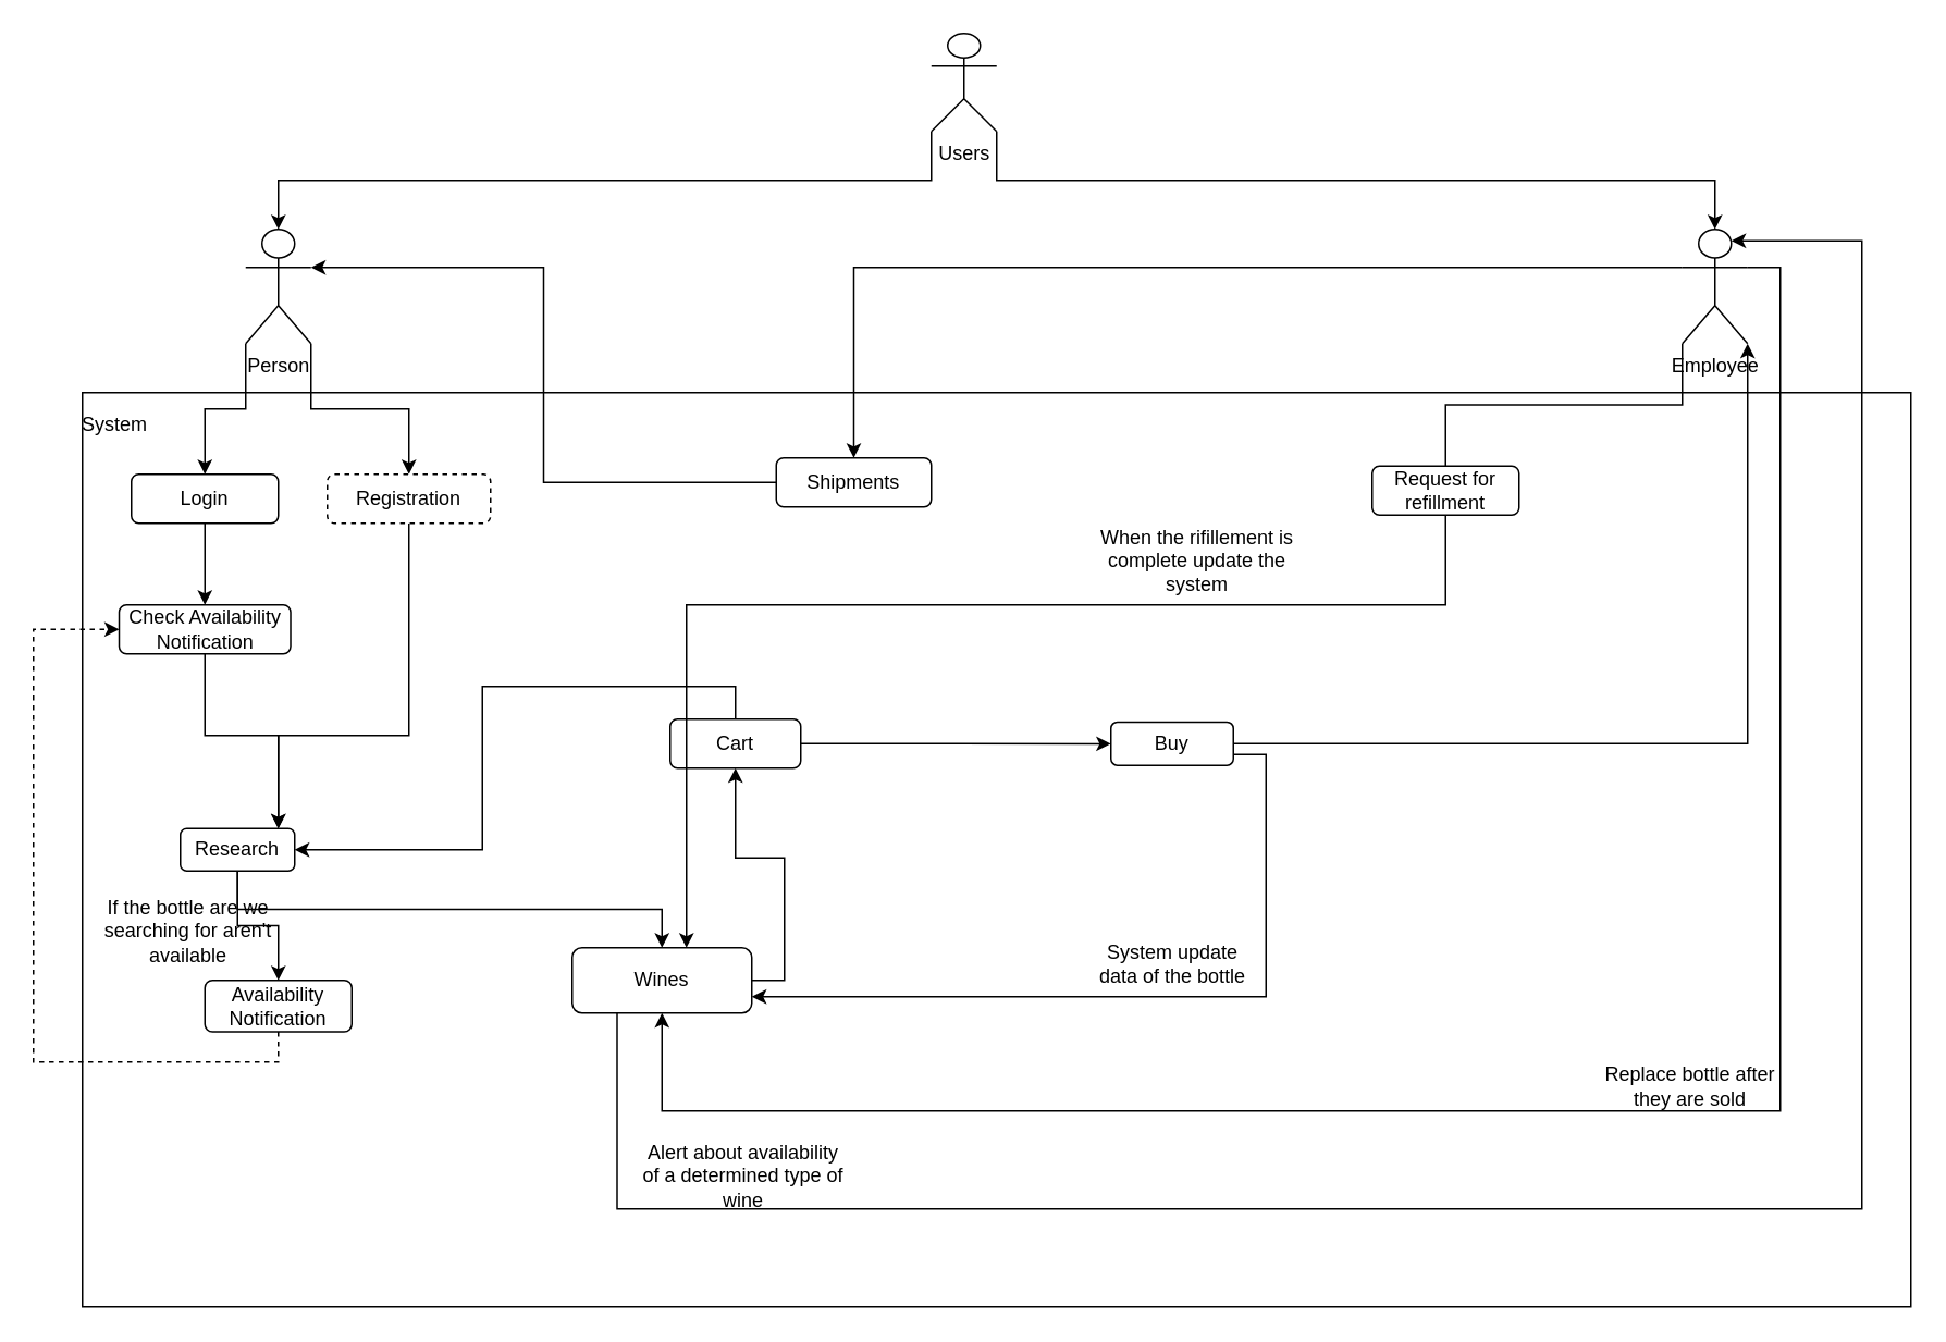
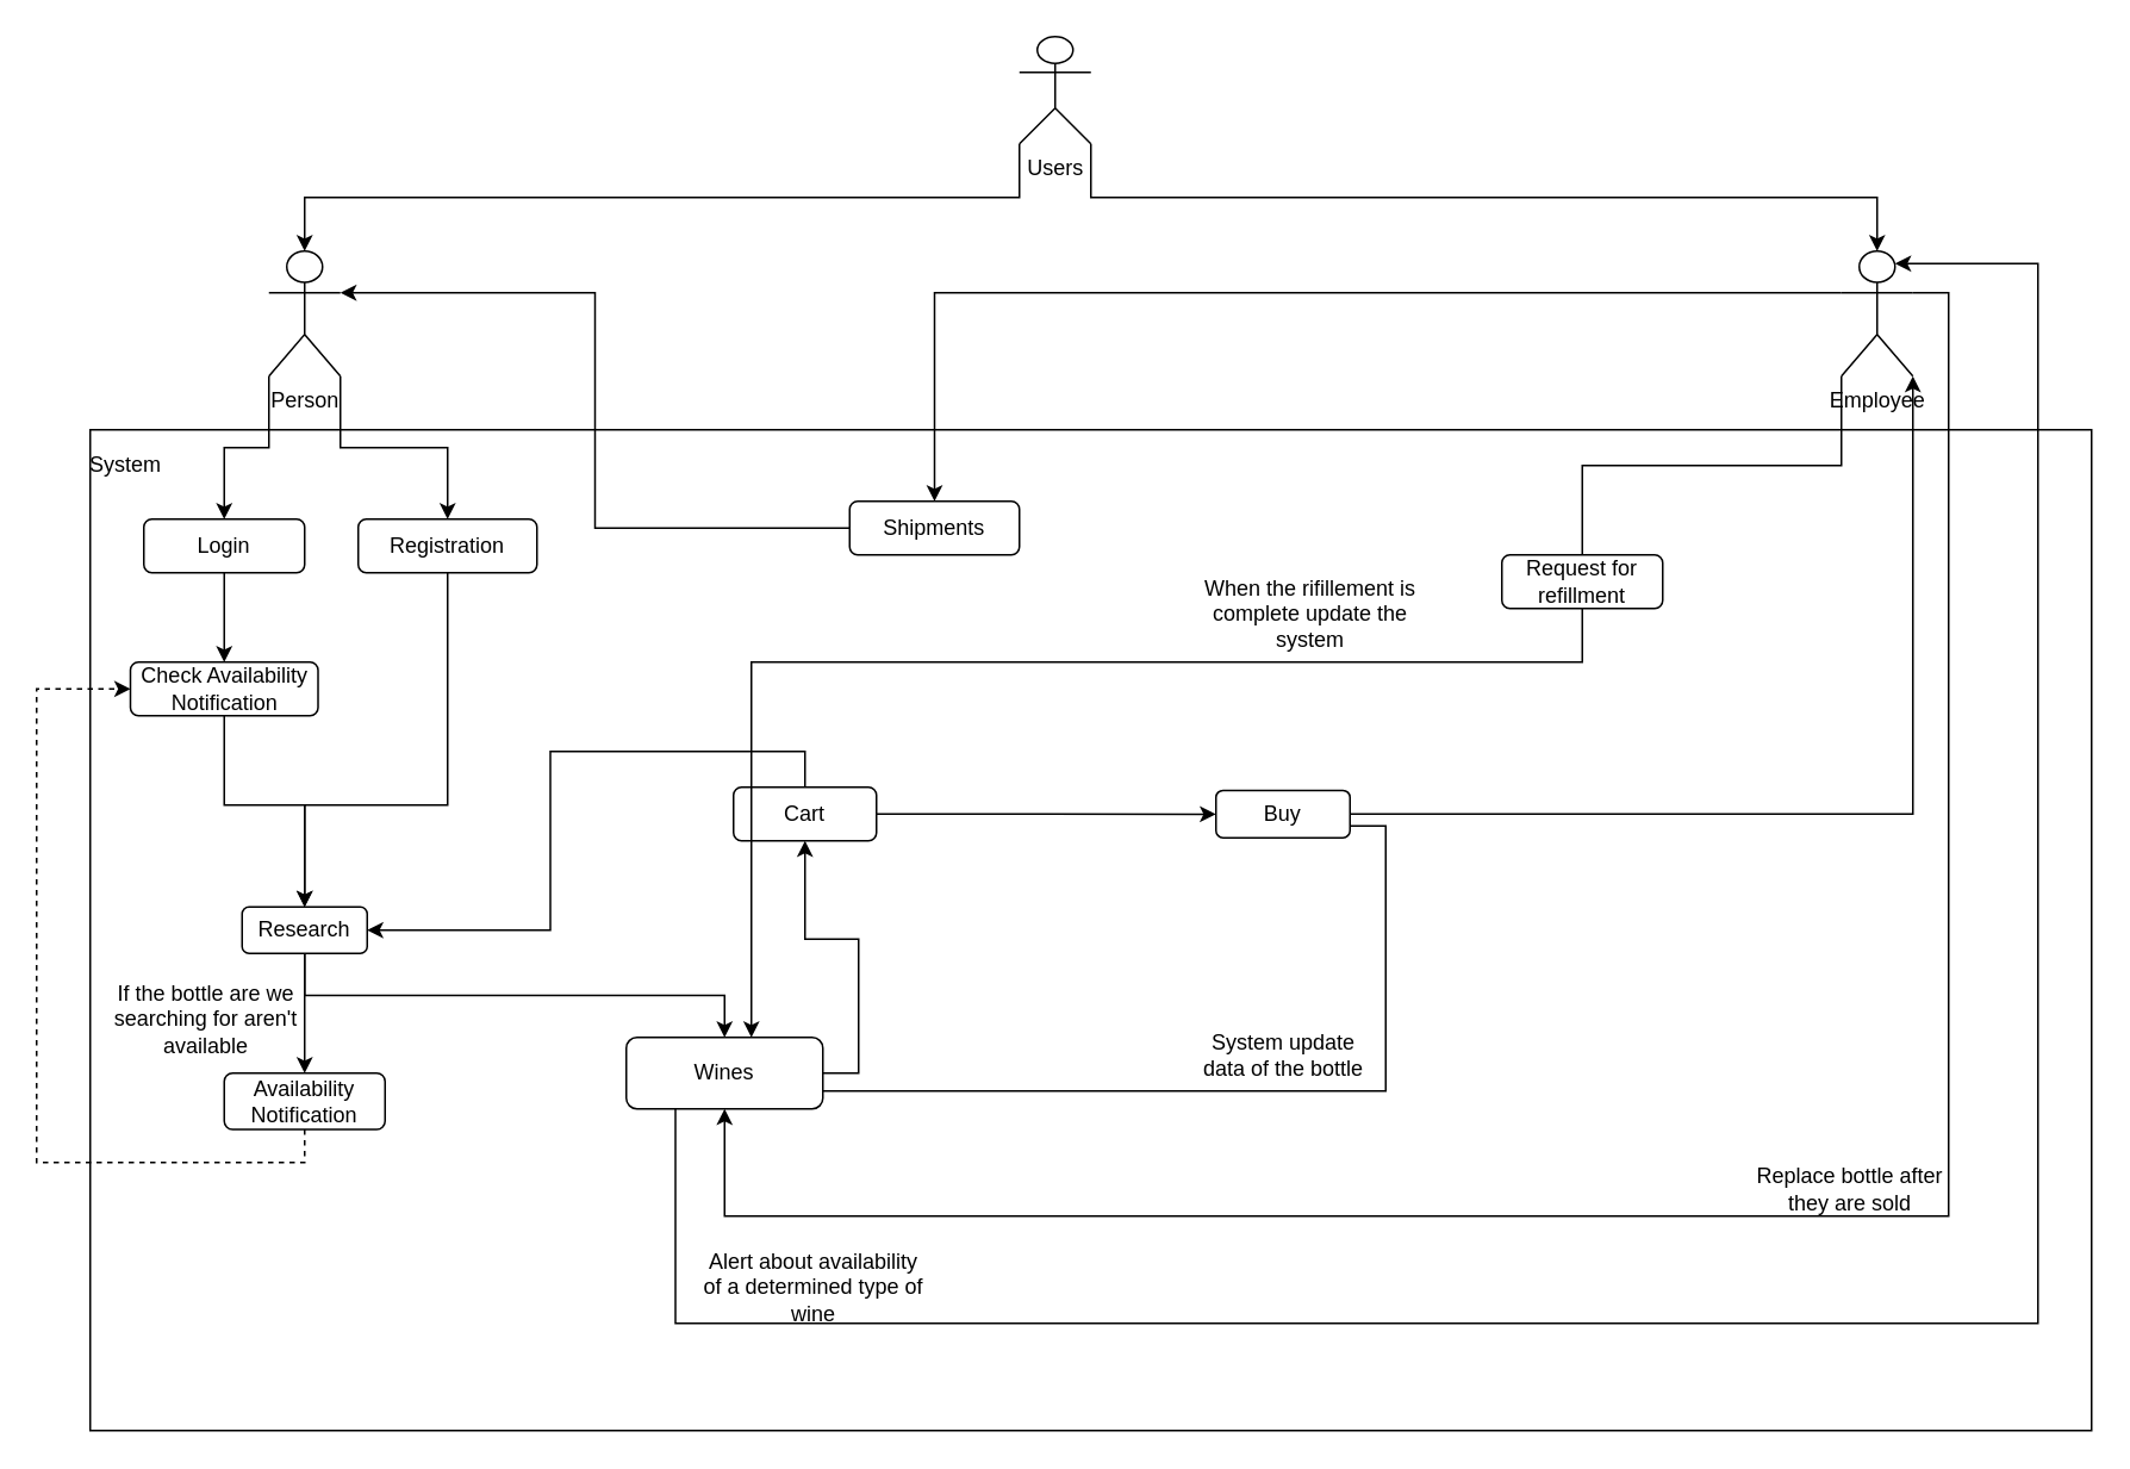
  <mxCell id="0" />
  <mxCell id="1" parent="0" />
  <mxCell id="2" value="" style="rounded=0;whiteSpace=wrap;html=1;" vertex="1" parent="1"><mxGeometry x="50" y="240" width="1120" height="560" as="geometry" /></mxCell>
  <mxCell id="3" style="edgeStyle=orthogonalEdgeStyle;rounded=0;orthogonalLoop=1;jettySize=auto;html=1;exitX=0;exitY=1;exitDx=0;exitDy=0;exitPerimeter=0;entryX=0.5;entryY=0;entryDx=0;entryDy=0;entryPerimeter=0;" edge="1" parent="1" source="5" target="8"><mxGeometry relative="1" as="geometry"><mxPoint x="450" y="140" as="targetPoint" /></mxGeometry></mxCell>
  <mxCell id="4" style="edgeStyle=orthogonalEdgeStyle;rounded=0;orthogonalLoop=1;jettySize=auto;html=1;exitX=1;exitY=1;exitDx=0;exitDy=0;exitPerimeter=0;" edge="1" parent="1" source="5" target="12"><mxGeometry relative="1" as="geometry"><mxPoint x="730" y="140" as="targetPoint" /></mxGeometry></mxCell>
  <mxCell id="5" value="Users" style="shape=umlActor;verticalLabelPosition=bottom;verticalAlign=top;html=1;outlineConnect=0;" vertex="1" parent="1"><mxGeometry x="570" y="20" width="40" height="60" as="geometry" /></mxCell>
  <mxCell id="6" style="edgeStyle=orthogonalEdgeStyle;rounded=0;orthogonalLoop=1;jettySize=auto;html=1;exitX=0;exitY=1;exitDx=0;exitDy=0;exitPerimeter=0;entryX=0.5;entryY=0;entryDx=0;entryDy=0;" edge="1" parent="1" source="8" target="37"><mxGeometry relative="1" as="geometry" /></mxCell>
  <mxCell id="7" style="edgeStyle=orthogonalEdgeStyle;rounded=0;orthogonalLoop=1;jettySize=auto;html=1;exitX=1;exitY=1;exitDx=0;exitDy=0;exitPerimeter=0;" edge="1" parent="1" source="8" target="15"><mxGeometry relative="1" as="geometry" /></mxCell>
  <mxCell id="8" value="Person" style="shape=umlActor;verticalLabelPosition=bottom;verticalAlign=top;html=1;outlineConnect=0;" vertex="1" parent="1"><mxGeometry x="150" y="140" width="40" height="70" as="geometry" /></mxCell>
  <mxCell id="9" style="edgeStyle=orthogonalEdgeStyle;rounded=0;orthogonalLoop=1;jettySize=auto;html=1;exitX=0;exitY=0.333;exitDx=0;exitDy=0;exitPerimeter=0;" edge="1" parent="1" source="12" target="23"><mxGeometry relative="1" as="geometry" /></mxCell>
  <mxCell id="10" style="edgeStyle=orthogonalEdgeStyle;rounded=0;orthogonalLoop=1;jettySize=auto;html=1;exitX=1;exitY=0.333;exitDx=0;exitDy=0;exitPerimeter=0;entryX=0.5;entryY=1;entryDx=0;entryDy=0;" edge="1" parent="1" source="12" target="26"><mxGeometry relative="1" as="geometry"><Array as="points"><mxPoint x="1090" y="163" /><mxPoint x="1090" y="680" /><mxPoint x="405" y="680" /></Array></mxGeometry></mxCell>
  <mxCell id="11" style="edgeStyle=orthogonalEdgeStyle;rounded=0;orthogonalLoop=1;jettySize=auto;html=1;exitX=0;exitY=1;exitDx=0;exitDy=0;exitPerimeter=0;entryX=0.5;entryY=0;entryDx=0;entryDy=0;endArrow=none;" edge="1" parent="1" source="12" target="41"><mxGeometry relative="1" as="geometry" /></mxCell>
  <mxCell id="12" value="Employee" style="shape=umlActor;verticalLabelPosition=bottom;verticalAlign=top;html=1;outlineConnect=0;" vertex="1" parent="1"><mxGeometry x="1030" y="140" width="40" height="70" as="geometry" /></mxCell>
  <mxCell id="13" value="System" style="text;html=1;strokeColor=none;fillColor=none;align=center;verticalAlign=middle;whiteSpace=wrap;rounded=0;" vertex="1" parent="1"><mxGeometry x="50" y="250" width="40" height="20" as="geometry" /></mxCell>
  <mxCell id="14" style="edgeStyle=orthogonalEdgeStyle;rounded=0;orthogonalLoop=1;jettySize=auto;html=1;exitX=0.5;exitY=1;exitDx=0;exitDy=0;" edge="1" parent="1" source="15" target="18"><mxGeometry relative="1" as="geometry"><Array as="points"><mxPoint x="250" y="450" /><mxPoint x="170" y="450" /></Array></mxGeometry></mxCell>
- <mxCell id="15" value="Registration" style="rounded=1;whiteSpace=wrap;html=1;dashed=1;" vertex="1" parent="1"><mxGeometry x="200" y="290" width="100" height="30" as="geometry" /></mxCell>
+ <mxCell id="15" value="Registration" style="rounded=1;whiteSpace=wrap;html=1;" vertex="1" parent="1"><mxGeometry x="200" y="290" width="100" height="30" as="geometry" /></mxCell>
  <mxCell id="16" style="edgeStyle=orthogonalEdgeStyle;rounded=0;orthogonalLoop=1;jettySize=auto;html=1;exitX=0.5;exitY=1;exitDx=0;exitDy=0;" edge="1" parent="1" source="18" target="26"><mxGeometry relative="1" as="geometry"><mxPoint x="173" y="370" as="targetPoint" /></mxGeometry></mxCell>
  <mxCell id="17" style="edgeStyle=orthogonalEdgeStyle;rounded=0;orthogonalLoop=1;jettySize=auto;html=1;exitX=0.5;exitY=1;exitDx=0;exitDy=0;" edge="1" parent="1" source="18" target="32"><mxGeometry relative="1" as="geometry" /></mxCell>
- <mxCell id="18" value="Research" style="rounded=1;whiteSpace=wrap;html=1;" vertex="1" parent="1"><mxGeometry x="110" y="507" width="70" height="26" as="geometry" /></mxCell>
+ <mxCell id="18" value="Research" style="rounded=1;whiteSpace=wrap;html=1;" vertex="1" parent="1"><mxGeometry x="135" y="507" width="70" height="26" as="geometry" /></mxCell>
  <mxCell id="19" style="edgeStyle=orthogonalEdgeStyle;rounded=0;orthogonalLoop=1;jettySize=auto;html=1;exitX=1;exitY=0.5;exitDx=0;exitDy=0;entryX=1;entryY=1;entryDx=0;entryDy=0;entryPerimeter=0;" edge="1" parent="1" source="21" target="12"><mxGeometry relative="1" as="geometry"><mxPoint x="1048" y="380" as="targetPoint" /></mxGeometry></mxCell>
- <mxCell id="20" style="edgeStyle=orthogonalEdgeStyle;rounded=0;orthogonalLoop=1;jettySize=auto;html=1;exitX=1;exitY=0.75;exitDx=0;exitDy=0;entryX=1;entryY=0.75;entryDx=0;entryDy=0;" edge="1" parent="1" source="21" target="26"><mxGeometry relative="1" as="geometry"><mxPoint x="600" y="600" as="targetPoint" /></mxGeometry></mxCell>
+ <mxCell id="20" style="edgeStyle=orthogonalEdgeStyle;rounded=0;orthogonalLoop=1;jettySize=auto;html=1;exitX=1;exitY=0.75;exitDx=0;exitDy=0;entryX=1;entryY=0.75;entryDx=0;entryDy=0;endArrow=none;" edge="1" parent="1" source="21" target="26"><mxGeometry relative="1" as="geometry"><mxPoint x="600" y="600" as="targetPoint" /></mxGeometry></mxCell>
  <mxCell id="21" value="Buy" style="rounded=1;whiteSpace=wrap;html=1;" vertex="1" parent="1"><mxGeometry x="680" y="441.75" width="75" height="26.5" as="geometry" /></mxCell>
  <mxCell id="22" style="edgeStyle=orthogonalEdgeStyle;rounded=0;orthogonalLoop=1;jettySize=auto;html=1;exitX=0;exitY=0.5;exitDx=0;exitDy=0;entryX=1;entryY=0.333;entryDx=0;entryDy=0;entryPerimeter=0;" edge="1" parent="1" source="23" target="8"><mxGeometry relative="1" as="geometry" /></mxCell>
  <mxCell id="23" value="Shipments" style="rounded=1;whiteSpace=wrap;html=1;" vertex="1" parent="1"><mxGeometry x="475" y="280" width="95" height="30" as="geometry" /></mxCell>
  <mxCell id="24" style="edgeStyle=orthogonalEdgeStyle;rounded=0;orthogonalLoop=1;jettySize=auto;html=1;exitX=1;exitY=0.5;exitDx=0;exitDy=0;" edge="1" parent="1" source="26" target="30"><mxGeometry relative="1" as="geometry"><mxPoint x="440" y="420" as="targetPoint" /></mxGeometry></mxCell>
  <mxCell id="25" style="edgeStyle=orthogonalEdgeStyle;rounded=0;orthogonalLoop=1;jettySize=auto;html=1;exitX=0.25;exitY=1;exitDx=0;exitDy=0;entryX=0.75;entryY=0.1;entryDx=0;entryDy=0;entryPerimeter=0;" edge="1" parent="1" source="26" target="12"><mxGeometry relative="1" as="geometry"><Array as="points"><mxPoint x="378" y="740" /><mxPoint x="1140" y="740" /><mxPoint x="1140" y="147" /></Array></mxGeometry></mxCell>
  <mxCell id="26" value="Wines" style="rounded=1;whiteSpace=wrap;html=1;" vertex="1" parent="1"><mxGeometry x="350" y="580" width="110" height="40" as="geometry" /></mxCell>
  <mxCell id="27" value="Replace bottle after they are sold" style="text;html=1;strokeColor=none;fillColor=none;align=center;verticalAlign=middle;whiteSpace=wrap;rounded=0;" vertex="1" parent="1"><mxGeometry x="980" y="650" width="110" height="30" as="geometry" /></mxCell>
  <mxCell id="28" style="edgeStyle=orthogonalEdgeStyle;rounded=0;orthogonalLoop=1;jettySize=auto;html=1;exitX=1;exitY=0.5;exitDx=0;exitDy=0;" edge="1" parent="1" source="30" target="21"><mxGeometry relative="1" as="geometry" /></mxCell>
  <mxCell id="29" style="edgeStyle=orthogonalEdgeStyle;rounded=0;orthogonalLoop=1;jettySize=auto;html=1;exitX=0.5;exitY=0;exitDx=0;exitDy=0;entryX=1;entryY=0.5;entryDx=0;entryDy=0;" edge="1" parent="1" source="30" target="18"><mxGeometry relative="1" as="geometry" /></mxCell>
  <mxCell id="30" value="Cart" style="rounded=1;whiteSpace=wrap;html=1;" vertex="1" parent="1"><mxGeometry x="410" y="440" width="80" height="30" as="geometry" /></mxCell>
  <mxCell id="31" style="edgeStyle=orthogonalEdgeStyle;rounded=0;orthogonalLoop=1;jettySize=auto;html=1;exitX=0.5;exitY=1;exitDx=0;exitDy=0;entryX=0;entryY=0.5;entryDx=0;entryDy=0;dashed=1;" edge="1" parent="1" source="32" target="36"><mxGeometry relative="1" as="geometry"><Array as="points"><mxPoint x="170" y="650" /><mxPoint x="20" y="650" /><mxPoint x="20" y="385" /></Array></mxGeometry></mxCell>
  <mxCell id="32" value="Availability Notification" style="rounded=1;whiteSpace=wrap;html=1;" vertex="1" parent="1"><mxGeometry x="125" y="600" width="90" height="31.5" as="geometry" /></mxCell>
  <mxCell id="33" value="If the bottle are we searching for aren't available" style="text;html=1;strokeColor=none;fillColor=none;align=center;verticalAlign=middle;whiteSpace=wrap;rounded=0;" vertex="1" parent="1"><mxGeometry x="40" y="560" width="150" height="20" as="geometry" /></mxCell>
  <mxCell id="34" style="edgeStyle=orthogonalEdgeStyle;rounded=0;orthogonalLoop=1;jettySize=auto;html=1;exitX=0.5;exitY=1;exitDx=0;exitDy=0;" edge="1" parent="1" source="37" target="36"><mxGeometry relative="1" as="geometry" /></mxCell>
  <mxCell id="35" style="edgeStyle=orthogonalEdgeStyle;rounded=0;orthogonalLoop=1;jettySize=auto;html=1;exitX=0.5;exitY=1;exitDx=0;exitDy=0;" edge="1" parent="1" source="36" target="18"><mxGeometry relative="1" as="geometry"><Array as="points"><mxPoint x="125" y="450" /><mxPoint x="170" y="450" /></Array></mxGeometry></mxCell>
  <mxCell id="36" value="Check Availability Notification" style="rounded=1;whiteSpace=wrap;html=1;" vertex="1" parent="1"><mxGeometry x="72.5" y="370" width="105" height="30" as="geometry" /></mxCell>
  <mxCell id="37" value="Login" style="rounded=1;whiteSpace=wrap;html=1;" vertex="1" parent="1"><mxGeometry x="80" y="290" width="90" height="30" as="geometry" /></mxCell>
  <mxCell id="38" value="System update data of the bottle" style="text;html=1;strokeColor=none;fillColor=none;align=center;verticalAlign=middle;whiteSpace=wrap;rounded=0;" vertex="1" parent="1"><mxGeometry x="667.5" y="560" width="100" height="60" as="geometry" /></mxCell>
  <mxCell id="39" value="Alert about availability of a determined type of wine" style="text;html=1;strokeColor=none;fillColor=none;align=center;verticalAlign=middle;whiteSpace=wrap;rounded=0;" vertex="1" parent="1"><mxGeometry x="390" y="710" width="130" height="20" as="geometry" /></mxCell>
  <mxCell id="40" style="edgeStyle=orthogonalEdgeStyle;rounded=0;orthogonalLoop=1;jettySize=auto;html=1;exitX=0.5;exitY=1;exitDx=0;exitDy=0;" edge="1" parent="1" source="41" target="26"><mxGeometry relative="1" as="geometry"><Array as="points"><mxPoint x="885" y="370" /><mxPoint x="420" y="370" /></Array></mxGeometry></mxCell>
- <mxCell id="41" value="Request for refillment" style="rounded=1;whiteSpace=wrap;html=1;" vertex="1" parent="1"><mxGeometry x="840" y="285" width="90" height="30" as="geometry" /></mxCell>
+ <mxCell id="41" value="Request for refillment" style="rounded=1;whiteSpace=wrap;html=1;" vertex="1" parent="1"><mxGeometry x="840" y="310" width="90" height="30" as="geometry" /></mxCell>
  <mxCell id="42" value="When the rifillement is complete update the system" style="text;html=1;strokeColor=none;fillColor=none;align=center;verticalAlign=middle;whiteSpace=wrap;rounded=0;" vertex="1" parent="1"><mxGeometry x="667.5" y="330" width="130" height="26" as="geometry" /></mxCell>
